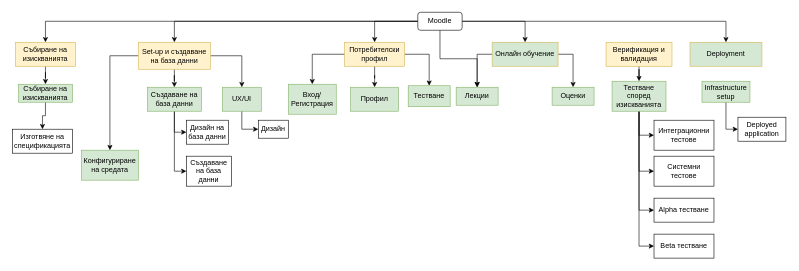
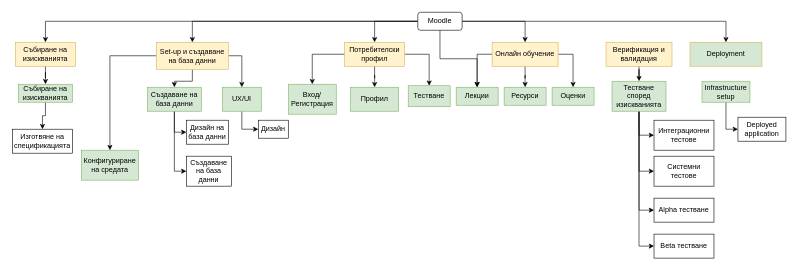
  <mxCell id="0" />
  <mxCell id="1" parent="0" />
  <mxCell id="2" style="edgeStyle=orthogonalEdgeStyle;rounded=0;orthogonalLoop=1;jettySize=auto;html=1;entryX=0.5;entryY=0;entryDx=0;entryDy=0;" edge="1" parent="1" source="8" target="10"><mxGeometry relative="1" as="geometry" /></mxCell>
  <mxCell id="3" style="edgeStyle=orthogonalEdgeStyle;rounded=0;orthogonalLoop=1;jettySize=auto;html=1;entryX=0.5;entryY=0;entryDx=0;entryDy=0;" edge="1" parent="1" source="8" target="14"><mxGeometry relative="1" as="geometry" /></mxCell>
  <mxCell id="4" style="edgeStyle=orthogonalEdgeStyle;rounded=0;orthogonalLoop=1;jettySize=auto;html=1;entryX=0.5;entryY=0;entryDx=0;entryDy=0;" edge="1" parent="1" source="8" target="22"><mxGeometry relative="1" as="geometry" /></mxCell>
  <mxCell id="5" style="edgeStyle=orthogonalEdgeStyle;rounded=0;orthogonalLoop=1;jettySize=auto;html=1;" edge="1" parent="1" source="8" target="53"><mxGeometry relative="1" as="geometry" /></mxCell>
  <mxCell id="6" style="edgeStyle=orthogonalEdgeStyle;rounded=0;orthogonalLoop=1;jettySize=auto;html=1;" edge="1" parent="1" source="8" target="25"><mxGeometry relative="1" as="geometry" /></mxCell>
  <mxCell id="7" style="edgeStyle=orthogonalEdgeStyle;rounded=0;orthogonalLoop=1;jettySize=auto;html=1;exitX=0;exitY=0.5;exitDx=0;exitDy=0;" edge="1" parent="1" source="8" target="18"><mxGeometry relative="1" as="geometry" /></mxCell>
  <mxCell id="8" value="Moodle" style="rounded=1;whiteSpace=wrap;html=1;" vertex="1" parent="1"><mxGeometry x="696" y="20" width="74" height="30" as="geometry" /></mxCell>
  <mxCell id="9" style="edgeStyle=orthogonalEdgeStyle;rounded=0;orthogonalLoop=1;jettySize=auto;html=1;" edge="1" parent="1" source="10" target="27"><mxGeometry relative="1" as="geometry" /></mxCell>
  <mxCell id="10" value="Събиране на изискванията" style="whiteSpace=wrap;html=1;fillColor=#fff2cc;strokeColor=#d6b656;" vertex="1" parent="1"><mxGeometry x="25" y="70" width="100" height="40" as="geometry" /></mxCell>
  <mxCell id="11" style="edgeStyle=orthogonalEdgeStyle;rounded=0;orthogonalLoop=1;jettySize=auto;html=1;exitX=0;exitY=0.5;exitDx=0;exitDy=0;" edge="1" parent="1" source="14" target="29"><mxGeometry relative="1" as="geometry" /></mxCell>
  <mxCell id="12" style="edgeStyle=orthogonalEdgeStyle;rounded=0;orthogonalLoop=1;jettySize=auto;html=1;" edge="1" parent="1" source="14" target="32"><mxGeometry relative="1" as="geometry" /></mxCell>
  <mxCell id="13" style="edgeStyle=orthogonalEdgeStyle;rounded=0;orthogonalLoop=1;jettySize=auto;html=1;exitX=1;exitY=0.5;exitDx=0;exitDy=0;entryX=0.5;entryY=0;entryDx=0;entryDy=0;" edge="1" parent="1" source="14" target="34"><mxGeometry relative="1" as="geometry" /></mxCell>
- <mxCell id="14" value="Set-up и създаване на база данни" style="whiteSpace=wrap;html=1;fillColor=#fff2cc;strokeColor=#d6b656;" vertex="1" parent="1"><mxGeometry x="230" y="70" width="120" height="45" as="geometry" /></mxCell>
+ <mxCell id="14" value="Set-up и създаване на база данни" style="whiteSpace=wrap;html=1;fillColor=#fff2cc;strokeColor=#d6b656;" vertex="1" parent="1"><mxGeometry x="260" y="70" width="120" height="45" as="geometry" /></mxCell>
  <mxCell id="15" style="edgeStyle=orthogonalEdgeStyle;rounded=0;orthogonalLoop=1;jettySize=auto;html=1;entryX=0.5;entryY=0;entryDx=0;entryDy=0;" edge="1" parent="1" source="18" target="39"><mxGeometry relative="1" as="geometry" /></mxCell>
  <mxCell id="16" style="edgeStyle=orthogonalEdgeStyle;rounded=0;orthogonalLoop=1;jettySize=auto;html=1;entryX=0.5;entryY=0;entryDx=0;entryDy=0;" edge="1" parent="1" source="18" target="40"><mxGeometry relative="1" as="geometry" /></mxCell>
  <mxCell id="17" style="edgeStyle=orthogonalEdgeStyle;rounded=0;orthogonalLoop=1;jettySize=auto;html=1;entryX=0.5;entryY=0;entryDx=0;entryDy=0;" edge="1" parent="1" source="18" target="38"><mxGeometry relative="1" as="geometry" /></mxCell>
  <mxCell id="18" value="Потребителски профил" style="whiteSpace=wrap;html=1;fillColor=#fff2cc;strokeColor=#d6b656;" vertex="1" parent="1"><mxGeometry x="574" y="70" width="100" height="40" as="geometry" /></mxCell>
+ <mxCell id="19" style="edgeStyle=orthogonalEdgeStyle;rounded=0;orthogonalLoop=1;jettySize=auto;html=1;" edge="1" parent="1" source="22" target="54"><mxGeometry relative="1" as="geometry" /></mxCell>
  <mxCell id="20" style="edgeStyle=orthogonalEdgeStyle;rounded=0;orthogonalLoop=1;jettySize=auto;html=1;exitX=0;exitY=0.5;exitDx=0;exitDy=0;" edge="1" parent="1" source="22" target="53"><mxGeometry relative="1" as="geometry" /></mxCell>
  <mxCell id="21" style="edgeStyle=orthogonalEdgeStyle;rounded=0;orthogonalLoop=1;jettySize=auto;html=1;exitX=1;exitY=0.5;exitDx=0;exitDy=0;entryX=0.5;entryY=0;entryDx=0;entryDy=0;" edge="1" parent="1" source="22" target="55"><mxGeometry relative="1" as="geometry" /></mxCell>
- <mxCell id="22" value="Онлайн обучение" style="whiteSpace=wrap;html=1;fillColor=#d5e8d4;strokeColor=#d6b656;" vertex="1" parent="1"><mxGeometry x="820" y="70" width="110" height="40" as="geometry" /></mxCell>
+ <mxCell id="22" value="Онлайн обучение" style="whiteSpace=wrap;html=1;fillColor=#fff2cc;strokeColor=#d6b656;" vertex="1" parent="1"><mxGeometry x="820" y="70" width="110" height="40" as="geometry" /></mxCell>
  <mxCell id="23" style="edgeStyle=orthogonalEdgeStyle;rounded=0;orthogonalLoop=1;jettySize=auto;html=1;entryX=0.5;entryY=0;entryDx=0;entryDy=0;" edge="1" parent="1" source="24" target="45"><mxGeometry relative="1" as="geometry" /></mxCell>
  <mxCell id="24" value="Верификация и валидация" style="whiteSpace=wrap;html=1;fillColor=#fff2cc;strokeColor=#d6b656;" vertex="1" parent="1"><mxGeometry x="1010" y="70" width="110" height="40" as="geometry" /></mxCell>
  <mxCell id="25" value="Deployment" style="whiteSpace=wrap;html=1;fillColor=#d5e8d4;strokeColor=#d6b656;" vertex="1" parent="1"><mxGeometry x="1150" y="70" width="120" height="40" as="geometry" /></mxCell>
  <mxCell id="26" style="edgeStyle=orthogonalEdgeStyle;rounded=0;orthogonalLoop=1;jettySize=auto;html=1;entryX=0.5;entryY=0;entryDx=0;entryDy=0;" edge="1" parent="1" source="27" target="28"><mxGeometry relative="1" as="geometry" /></mxCell>
  <mxCell id="27" value="Събиране на изискванията" style="whiteSpace=wrap;html=1;fillColor=#d5e8d4;strokeColor=#82b366;" vertex="1" parent="1"><mxGeometry x="30" y="140" width="90" height="30" as="geometry" /></mxCell>
  <mxCell id="28" value="Изготвяне на спецификацията" style="whiteSpace=wrap;html=1;" vertex="1" parent="1"><mxGeometry x="20" y="215" width="100" height="40" as="geometry" /></mxCell>
  <mxCell id="29" value="Конфигуриране на средата" style="whiteSpace=wrap;html=1;fillColor=#d5e8d4;strokeColor=#82b366;" vertex="1" parent="1"><mxGeometry x="135" y="250" width="95" height="50" as="geometry" /></mxCell>
  <mxCell id="30" style="edgeStyle=orthogonalEdgeStyle;rounded=0;orthogonalLoop=1;jettySize=auto;html=1;entryX=0;entryY=0.5;entryDx=0;entryDy=0;" edge="1" parent="1" source="32" target="35"><mxGeometry relative="1" as="geometry" /></mxCell>
  <mxCell id="31" style="edgeStyle=orthogonalEdgeStyle;rounded=0;orthogonalLoop=1;jettySize=auto;html=1;entryX=0;entryY=0.5;entryDx=0;entryDy=0;" edge="1" parent="1" source="32" target="36"><mxGeometry relative="1" as="geometry" /></mxCell>
  <mxCell id="32" value="Създаване на база данни" style="whiteSpace=wrap;html=1;fillColor=#d5e8d4;strokeColor=#82b366;" vertex="1" parent="1"><mxGeometry x="245" y="145" width="90" height="40" as="geometry" /></mxCell>
  <mxCell id="33" style="edgeStyle=orthogonalEdgeStyle;rounded=0;orthogonalLoop=1;jettySize=auto;html=1;entryX=0;entryY=0.5;entryDx=0;entryDy=0;" edge="1" parent="1" source="34" target="37"><mxGeometry relative="1" as="geometry" /></mxCell>
  <mxCell id="34" value="UX/UI" style="whiteSpace=wrap;html=1;fillColor=#d5e8d4;strokeColor=#82b366;" vertex="1" parent="1"><mxGeometry x="370" y="145" width="65" height="40" as="geometry" /></mxCell>
  <mxCell id="35" value="Дизайн на база данни" style="whiteSpace=wrap;html=1;" vertex="1" parent="1"><mxGeometry x="310" y="200" width="70" height="40" as="geometry" /></mxCell>
  <mxCell id="36" value="Създаване на база данни" style="whiteSpace=wrap;html=1;" vertex="1" parent="1"><mxGeometry x="310" y="260" width="75" height="50" as="geometry" /></mxCell>
  <mxCell id="37" value="Дизайн" style="whiteSpace=wrap;html=1;" vertex="1" parent="1"><mxGeometry x="430" y="200" width="50" height="30" as="geometry" /></mxCell>
  <mxCell id="38" value="Вход/Регистрация" style="whiteSpace=wrap;html=1;fillColor=#d5e8d4;strokeColor=#82b366;" vertex="1" parent="1"><mxGeometry x="480" y="140" width="80" height="50" as="geometry" /></mxCell>
  <mxCell id="39" value="Профил" style="whiteSpace=wrap;html=1;fillColor=#d5e8d4;strokeColor=#82b366;" vertex="1" parent="1"><mxGeometry x="584" y="145" width="80" height="40" as="geometry" /></mxCell>
  <mxCell id="40" value="Тестване" style="whiteSpace=wrap;html=1;fillColor=#d5e8d4;strokeColor=#82b366;" vertex="1" parent="1"><mxGeometry x="680" y="142.5" width="70" height="35" as="geometry" /></mxCell>
  <mxCell id="41" style="edgeStyle=orthogonalEdgeStyle;rounded=0;orthogonalLoop=1;jettySize=auto;html=1;entryX=0;entryY=0.5;entryDx=0;entryDy=0;" edge="1" parent="1" source="45" target="49"><mxGeometry relative="1" as="geometry" /></mxCell>
  <mxCell id="42" style="edgeStyle=orthogonalEdgeStyle;rounded=0;orthogonalLoop=1;jettySize=auto;html=1;entryX=0;entryY=0.5;entryDx=0;entryDy=0;" edge="1" parent="1" source="45" target="50"><mxGeometry relative="1" as="geometry" /></mxCell>
  <mxCell id="43" style="edgeStyle=orthogonalEdgeStyle;rounded=0;orthogonalLoop=1;jettySize=auto;html=1;entryX=0;entryY=0.5;entryDx=0;entryDy=0;" edge="1" parent="1" source="45" target="51"><mxGeometry relative="1" as="geometry" /></mxCell>
  <mxCell id="44" style="edgeStyle=orthogonalEdgeStyle;rounded=0;orthogonalLoop=1;jettySize=auto;html=1;entryX=0;entryY=0.5;entryDx=0;entryDy=0;" edge="1" parent="1" source="45" target="52"><mxGeometry relative="1" as="geometry" /></mxCell>
  <mxCell id="45" value="Тестване според изискванията" style="whiteSpace=wrap;html=1;fillColor=#d5e8d4;strokeColor=#82b366;" vertex="1" parent="1"><mxGeometry x="1020" y="135" width="90" height="50" as="geometry" /></mxCell>
  <mxCell id="46" style="edgeStyle=orthogonalEdgeStyle;rounded=0;orthogonalLoop=1;jettySize=auto;html=1;entryX=0;entryY=0.5;entryDx=0;entryDy=0;" edge="1" parent="1" source="47" target="48"><mxGeometry relative="1" as="geometry" /></mxCell>
  <mxCell id="47" value="Infrastructure setup" style="whiteSpace=wrap;html=1;fillColor=#d5e8d4;strokeColor=#82b366;" vertex="1" parent="1"><mxGeometry x="1170" y="135" width="80" height="35" as="geometry" /></mxCell>
  <mxCell id="48" value="Deployed application" style="whiteSpace=wrap;html=1;" vertex="1" parent="1"><mxGeometry x="1230" y="195" width="80" height="40" as="geometry" /></mxCell>
  <mxCell id="49" value="Интеграционни тестове" style="whiteSpace=wrap;html=1;" vertex="1" parent="1"><mxGeometry x="1090" y="200" width="100" height="50" as="geometry" /></mxCell>
  <mxCell id="50" value="Системни тестове" style="whiteSpace=wrap;html=1;" vertex="1" parent="1"><mxGeometry x="1090" y="260" width="100" height="50" as="geometry" /></mxCell>
  <mxCell id="51" value="Alpha тестване" style="whiteSpace=wrap;html=1;" vertex="1" parent="1"><mxGeometry x="1090" y="330" width="100" height="40" as="geometry" /></mxCell>
  <mxCell id="52" value="Beta тестване" style="whiteSpace=wrap;html=1;" vertex="1" parent="1"><mxGeometry x="1090" y="390" width="100" height="40" as="geometry" /></mxCell>
  <mxCell id="53" value="Лекции" style="whiteSpace=wrap;html=1;fillColor=#d5e8d4;strokeColor=#82b366;" vertex="1" parent="1"><mxGeometry x="760" y="145" width="70" height="30" as="geometry" /></mxCell>
+ <mxCell id="54" value="Ресурси" style="whiteSpace=wrap;html=1;fillColor=#d5e8d4;strokeColor=#82b366;" vertex="1" parent="1"><mxGeometry x="840" y="145" width="70" height="30" as="geometry" /></mxCell>
  <mxCell id="55" value="Оценки" style="whiteSpace=wrap;html=1;fillColor=#d5e8d4;strokeColor=#82b366;" vertex="1" parent="1"><mxGeometry x="920" y="145" width="70" height="30" as="geometry" /></mxCell>
